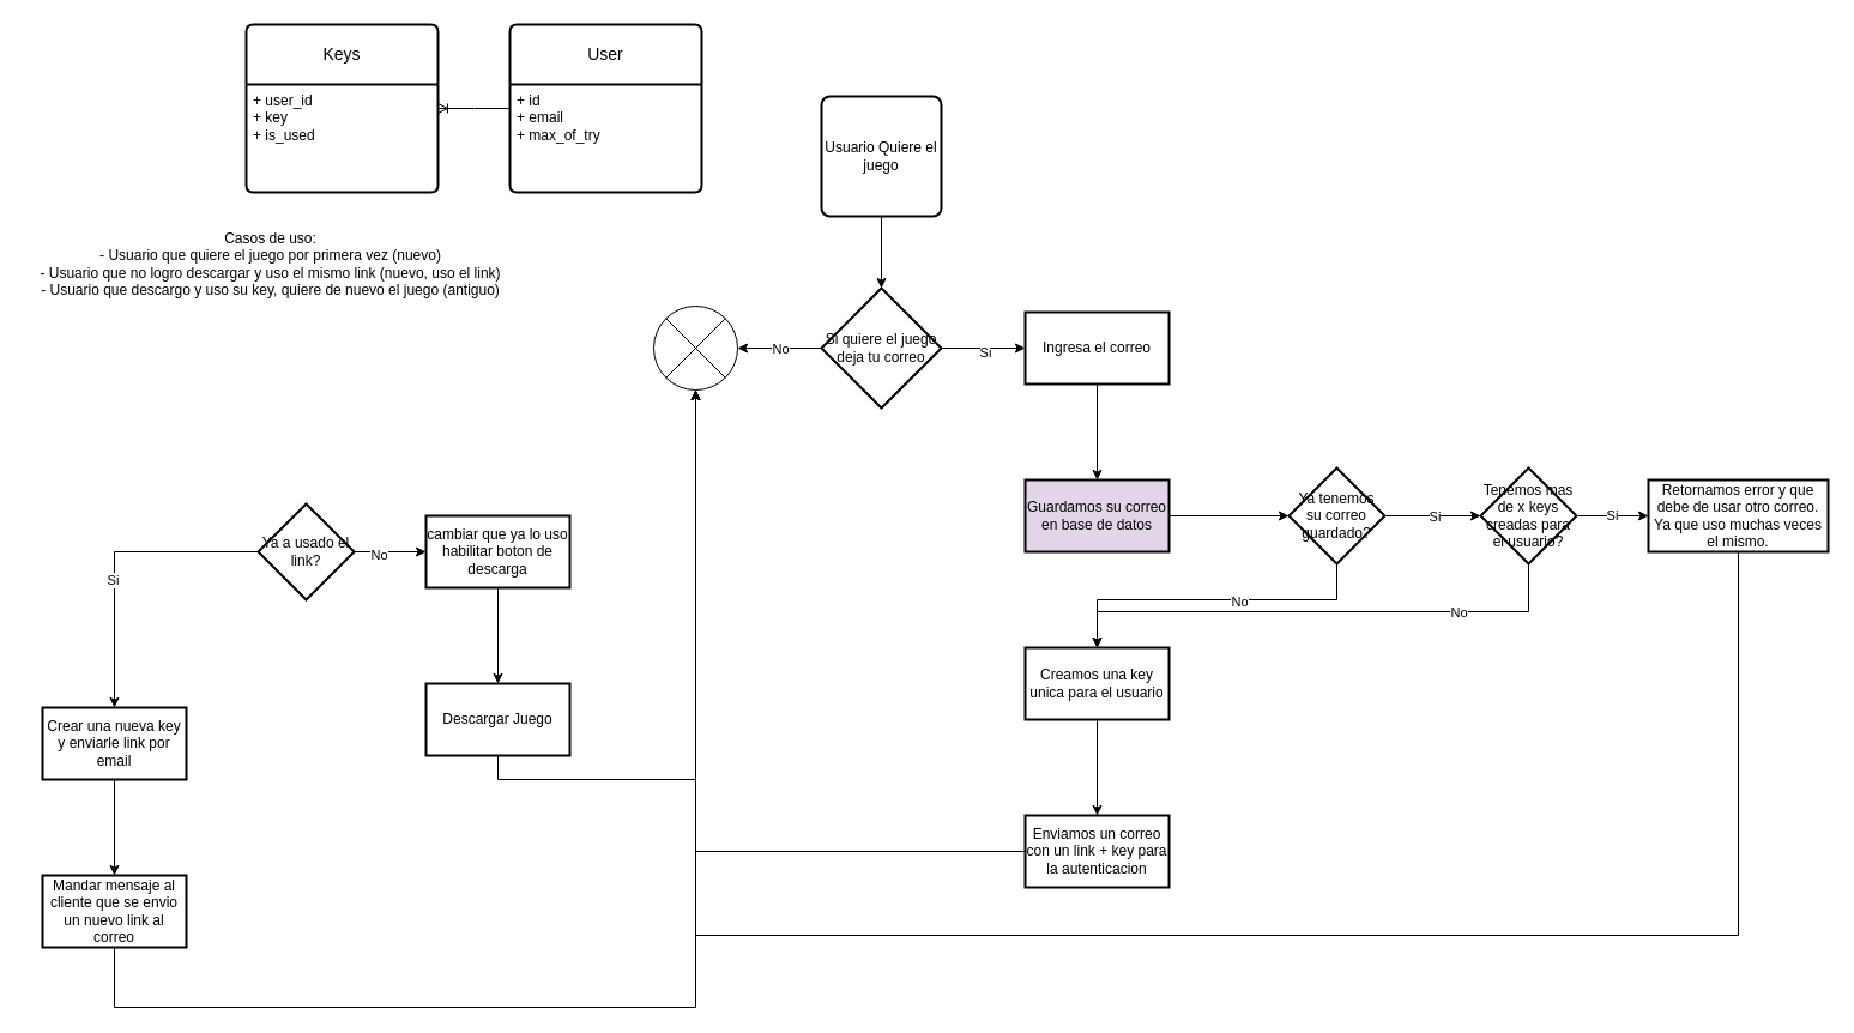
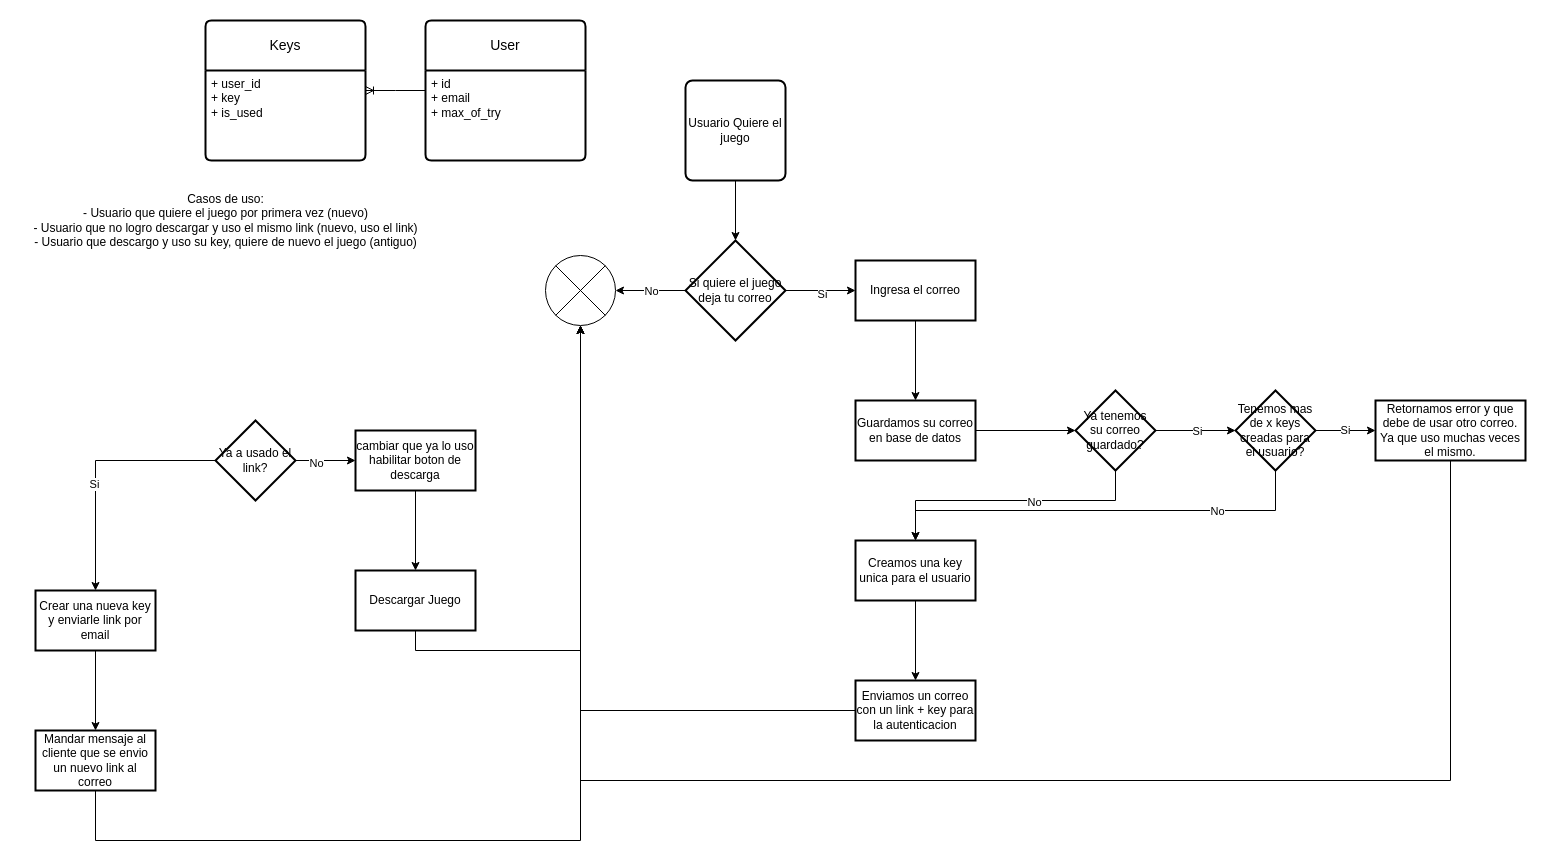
  <mxCell id="0" />
  <mxCell id="1" parent="0" />
  <mxCell id="2" value="User" style="swimlane;childLayout=stackLayout;horizontal=1;startSize=50;horizontalStack=0;rounded=1;fontSize=14;fontStyle=0;strokeWidth=2;resizeParent=0;resizeLast=1;shadow=0;dashed=0;align=center;arcSize=4;whiteSpace=wrap;html=1;" vertex="1" parent="1"><mxGeometry x="425" y="20" width="160" height="140" as="geometry" /></mxCell>
  <mxCell id="3" value="+ id&lt;br&gt;+ email&lt;br&gt;+ max_of_try" style="align=left;strokeColor=none;fillColor=none;spacingLeft=4;fontSize=12;verticalAlign=top;resizable=0;rotatable=0;part=1;html=1;" vertex="1" parent="2"><mxGeometry y="50" width="160" height="90" as="geometry" /></mxCell>
  <mxCell id="4" style="edgeStyle=orthogonalEdgeStyle;rounded=0;orthogonalLoop=1;jettySize=auto;html=1;" edge="1" parent="1" source="5" target="8"><mxGeometry relative="1" as="geometry" /></mxCell>
  <mxCell id="5" value="Usuario Quiere el juego" style="rounded=1;whiteSpace=wrap;html=1;absoluteArcSize=1;arcSize=14;strokeWidth=2;" vertex="1" parent="1"><mxGeometry x="685" y="80" width="100" height="100" as="geometry" /></mxCell>
  <mxCell id="6" value="" style="edgeStyle=orthogonalEdgeStyle;rounded=0;orthogonalLoop=1;jettySize=auto;html=1;" edge="1" parent="1" source="8" target="10"><mxGeometry relative="1" as="geometry" /></mxCell>
  <mxCell id="7" value="Si" style="edgeLabel;html=1;align=center;verticalAlign=middle;resizable=0;points=[];" vertex="1" connectable="0" parent="6"><mxGeometry x="0.029" y="-3" relative="1" as="geometry"><mxPoint as="offset" /></mxGeometry></mxCell>
  <mxCell id="8" value="Si quiere el juego deja tu correo" style="strokeWidth=2;html=1;shape=mxgraph.flowchart.decision;whiteSpace=wrap;" vertex="1" parent="1"><mxGeometry x="685" y="240" width="100" height="100" as="geometry" /></mxCell>
  <mxCell id="9" style="edgeStyle=orthogonalEdgeStyle;rounded=0;orthogonalLoop=1;jettySize=auto;html=1;" edge="1" parent="1" source="10" target="15"><mxGeometry relative="1" as="geometry" /></mxCell>
  <mxCell id="10" value="Ingresa el correo" style="whiteSpace=wrap;html=1;strokeWidth=2;" vertex="1" parent="1"><mxGeometry x="855" y="260" width="120" height="60" as="geometry" /></mxCell>
  <mxCell id="11" value="" style="verticalLabelPosition=bottom;verticalAlign=top;html=1;shape=mxgraph.flowchart.or;" vertex="1" parent="1"><mxGeometry x="545" y="255" width="70" height="70" as="geometry" /></mxCell>
  <mxCell id="12" style="edgeStyle=orthogonalEdgeStyle;rounded=0;orthogonalLoop=1;jettySize=auto;html=1;entryX=1;entryY=0.5;entryDx=0;entryDy=0;entryPerimeter=0;" edge="1" parent="1" source="8" target="11"><mxGeometry relative="1" as="geometry" /></mxCell>
  <mxCell id="13" value="No" style="edgeLabel;html=1;align=center;verticalAlign=middle;resizable=0;points=[];" vertex="1" connectable="0" parent="12"><mxGeometry relative="1" as="geometry"><mxPoint as="offset" /></mxGeometry></mxCell>
  <mxCell id="14" value="" style="edgeStyle=orthogonalEdgeStyle;rounded=0;orthogonalLoop=1;jettySize=auto;html=1;" edge="1" parent="1" source="15" target="36"><mxGeometry relative="1" as="geometry" /></mxCell>
- <mxCell id="15" value="Guardamos su correo en base de datos" style="whiteSpace=wrap;html=1;strokeWidth=2;fillColor=#e1d5e7;" vertex="1" parent="1"><mxGeometry x="855" y="400" width="120" height="60" as="geometry" /></mxCell>
+ <mxCell id="15" value="Guardamos su correo en base de datos" style="whiteSpace=wrap;html=1;strokeWidth=2;" vertex="1" parent="1"><mxGeometry x="855" y="400" width="120" height="60" as="geometry" /></mxCell>
  <mxCell id="16" value="" style="edgeStyle=orthogonalEdgeStyle;rounded=0;orthogonalLoop=1;jettySize=auto;html=1;" edge="1" parent="1" source="17" target="18"><mxGeometry relative="1" as="geometry" /></mxCell>
  <mxCell id="17" value="Creamos una key unica para el usuario" style="whiteSpace=wrap;html=1;strokeWidth=2;" vertex="1" parent="1"><mxGeometry x="855" y="540" width="120" height="60" as="geometry" /></mxCell>
  <mxCell id="18" value="Enviamos un correo con un link + key para la autenticacion" style="whiteSpace=wrap;html=1;strokeWidth=2;" vertex="1" parent="1"><mxGeometry x="855" y="680" width="120" height="60" as="geometry" /></mxCell>
  <mxCell id="19" value="Casos de uso:&lt;br&gt;- Usuario que quiere el juego por primera vez (nuevo)&lt;br&gt;- Usuario que no logro descargar y uso el mismo link (nuevo, uso el link)&lt;br&gt;- Usuario que descargo y uso su key, quiere de nuevo el juego (antiguo)" style="text;html=1;align=center;verticalAlign=middle;resizable=0;points=[];autosize=1;strokeColor=none;fillColor=none;" vertex="1" parent="1"><mxGeometry x="20" y="185" width="410" height="70" as="geometry" /></mxCell>
  <mxCell id="20" style="edgeStyle=orthogonalEdgeStyle;rounded=0;orthogonalLoop=1;jettySize=auto;html=1;entryX=0.5;entryY=1;entryDx=0;entryDy=0;entryPerimeter=0;" edge="1" parent="1" source="18" target="11"><mxGeometry relative="1" as="geometry" /></mxCell>
  <mxCell id="21" value="" style="edgeStyle=orthogonalEdgeStyle;rounded=0;orthogonalLoop=1;jettySize=auto;html=1;" edge="1" parent="1" source="25" target="27"><mxGeometry relative="1" as="geometry" /></mxCell>
  <mxCell id="22" value="No" style="edgeLabel;html=1;align=center;verticalAlign=middle;resizable=0;points=[];" vertex="1" connectable="0" parent="21"><mxGeometry x="-0.345" y="-2" relative="1" as="geometry"><mxPoint as="offset" /></mxGeometry></mxCell>
  <mxCell id="23" value="" style="edgeStyle=orthogonalEdgeStyle;rounded=0;orthogonalLoop=1;jettySize=auto;html=1;entryX=0.5;entryY=0;entryDx=0;entryDy=0;" edge="1" parent="1" source="25" target="30"><mxGeometry relative="1" as="geometry"><mxPoint x="135" y="460" as="targetPoint" /></mxGeometry></mxCell>
  <mxCell id="24" value="Si" style="edgeLabel;html=1;align=center;verticalAlign=middle;resizable=0;points=[];" vertex="1" connectable="0" parent="23"><mxGeometry x="0.147" y="-2" relative="1" as="geometry"><mxPoint as="offset" /></mxGeometry></mxCell>
  <mxCell id="25" value="Ya a usado el link?" style="rhombus;whiteSpace=wrap;html=1;strokeWidth=2;" vertex="1" parent="1"><mxGeometry x="215" y="420" width="80" height="80" as="geometry" /></mxCell>
  <mxCell id="26" value="" style="edgeStyle=orthogonalEdgeStyle;rounded=0;orthogonalLoop=1;jettySize=auto;html=1;" edge="1" parent="1" source="27" target="28"><mxGeometry relative="1" as="geometry" /></mxCell>
  <mxCell id="27" value="cambiar que ya lo uso&lt;br&gt;habilitar boton de descarga" style="whiteSpace=wrap;html=1;strokeWidth=2;" vertex="1" parent="1"><mxGeometry x="355" y="430" width="120" height="60" as="geometry" /></mxCell>
  <mxCell id="28" value="Descargar Juego" style="whiteSpace=wrap;html=1;strokeWidth=2;" vertex="1" parent="1"><mxGeometry x="355" y="570" width="120" height="60" as="geometry" /></mxCell>
  <mxCell id="29" value="" style="edgeStyle=orthogonalEdgeStyle;rounded=0;orthogonalLoop=1;jettySize=auto;html=1;" edge="1" parent="1" source="30" target="31"><mxGeometry relative="1" as="geometry" /></mxCell>
  <mxCell id="30" value="Crear una nueva key y enviarle link por email" style="whiteSpace=wrap;html=1;strokeWidth=2;" vertex="1" parent="1"><mxGeometry x="35" y="590" width="120" height="60" as="geometry" /></mxCell>
  <mxCell id="31" value="Mandar mensaje al cliente que se envio un nuevo link al correo" style="whiteSpace=wrap;html=1;strokeWidth=2;" vertex="1" parent="1"><mxGeometry x="35" y="730" width="120" height="60" as="geometry" /></mxCell>
  <mxCell id="32" style="edgeStyle=orthogonalEdgeStyle;rounded=0;orthogonalLoop=1;jettySize=auto;html=1;" edge="1" parent="1" source="36" target="17"><mxGeometry relative="1" as="geometry"><Array as="points"><mxPoint x="1115" y="500" /><mxPoint x="915" y="500" /></Array></mxGeometry></mxCell>
  <mxCell id="33" value="No" style="edgeLabel;html=1;align=center;verticalAlign=middle;resizable=0;points=[];" vertex="1" connectable="0" parent="32"><mxGeometry x="-0.172" y="1" relative="1" as="geometry"><mxPoint as="offset" /></mxGeometry></mxCell>
  <mxCell id="34" value="" style="edgeStyle=orthogonalEdgeStyle;rounded=0;orthogonalLoop=1;jettySize=auto;html=1;" edge="1" parent="1" source="36" target="41"><mxGeometry relative="1" as="geometry" /></mxCell>
  <mxCell id="35" value="Si" style="edgeLabel;html=1;align=center;verticalAlign=middle;resizable=0;points=[];" vertex="1" connectable="0" parent="34"><mxGeometry x="0.025" relative="1" as="geometry"><mxPoint as="offset" /></mxGeometry></mxCell>
  <mxCell id="36" value="Ya tenemos su correo guardado?" style="rhombus;whiteSpace=wrap;html=1;strokeWidth=2;" vertex="1" parent="1"><mxGeometry x="1075" y="390" width="80" height="80" as="geometry" /></mxCell>
  <mxCell id="37" style="edgeStyle=orthogonalEdgeStyle;rounded=0;orthogonalLoop=1;jettySize=auto;html=1;" edge="1" parent="1" source="41" target="17"><mxGeometry relative="1" as="geometry"><Array as="points"><mxPoint x="1275" y="510" /><mxPoint x="915" y="510" /></Array></mxGeometry></mxCell>
  <mxCell id="38" value="No" style="edgeLabel;html=1;align=center;verticalAlign=middle;resizable=0;points=[];" vertex="1" connectable="0" parent="37"><mxGeometry x="-0.541" relative="1" as="geometry"><mxPoint as="offset" /></mxGeometry></mxCell>
  <mxCell id="39" value="" style="edgeStyle=orthogonalEdgeStyle;rounded=0;orthogonalLoop=1;jettySize=auto;html=1;" edge="1" parent="1" source="41" target="42"><mxGeometry relative="1" as="geometry" /></mxCell>
  <mxCell id="40" value="Si" style="edgeLabel;html=1;align=center;verticalAlign=middle;resizable=0;points=[];" vertex="1" connectable="0" parent="39"><mxGeometry x="-0.046" y="1" relative="1" as="geometry"><mxPoint as="offset" /></mxGeometry></mxCell>
  <mxCell id="41" value="Tenemos mas de x keys creadas para el usuario?" style="rhombus;whiteSpace=wrap;html=1;strokeWidth=2;" vertex="1" parent="1"><mxGeometry x="1235" y="390" width="80" height="80" as="geometry" /></mxCell>
  <mxCell id="42" value="Retornamos error y que debe de usar otro correo. Ya que uso muchas veces el mismo." style="whiteSpace=wrap;html=1;strokeWidth=2;" vertex="1" parent="1"><mxGeometry x="1375" y="400" width="150" height="60" as="geometry" /></mxCell>
  <mxCell id="43" value="Keys" style="swimlane;childLayout=stackLayout;horizontal=1;startSize=50;horizontalStack=0;rounded=1;fontSize=14;fontStyle=0;strokeWidth=2;resizeParent=0;resizeLast=1;shadow=0;dashed=0;align=center;arcSize=4;whiteSpace=wrap;html=1;" vertex="1" parent="1"><mxGeometry x="205" y="20" width="160" height="140" as="geometry" /></mxCell>
  <mxCell id="44" value="+ user_id&lt;br&gt;+ key&lt;br&gt;+ is_used" style="align=left;strokeColor=none;fillColor=none;spacingLeft=4;fontSize=12;verticalAlign=top;resizable=0;rotatable=0;part=1;html=1;" vertex="1" parent="43"><mxGeometry y="50" width="160" height="90" as="geometry" /></mxCell>
  <mxCell id="45" style="edgeStyle=orthogonalEdgeStyle;rounded=0;orthogonalLoop=1;jettySize=auto;html=1;entryX=0.5;entryY=1;entryDx=0;entryDy=0;entryPerimeter=0;" edge="1" parent="1" source="42" target="11"><mxGeometry relative="1" as="geometry"><Array as="points"><mxPoint x="1450" y="780" /><mxPoint x="580" y="780" /></Array></mxGeometry></mxCell>
  <mxCell id="46" style="edgeStyle=orthogonalEdgeStyle;rounded=0;orthogonalLoop=1;jettySize=auto;html=1;entryX=0.5;entryY=1;entryDx=0;entryDy=0;entryPerimeter=0;" edge="1" parent="1" source="31" target="11"><mxGeometry relative="1" as="geometry"><Array as="points"><mxPoint x="95" y="840" /><mxPoint x="580" y="840" /></Array></mxGeometry></mxCell>
  <mxCell id="47" style="edgeStyle=orthogonalEdgeStyle;rounded=0;orthogonalLoop=1;jettySize=auto;html=1;entryX=0.5;entryY=1;entryDx=0;entryDy=0;entryPerimeter=0;" edge="1" parent="1" source="28" target="11"><mxGeometry relative="1" as="geometry"><Array as="points"><mxPoint x="415" y="650" /><mxPoint x="580" y="650" /></Array></mxGeometry></mxCell>
  <mxCell id="48" value="" style="edgeStyle=entityRelationEdgeStyle;fontSize=12;html=1;endArrow=ERoneToMany;rounded=0;" edge="1" parent="1" source="2" target="43"><mxGeometry width="100" height="100" relative="1" as="geometry"><mxPoint x="55" y="160" as="sourcePoint" /><mxPoint x="155" y="60" as="targetPoint" /></mxGeometry></mxCell>
